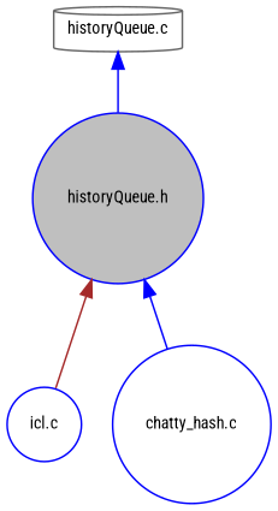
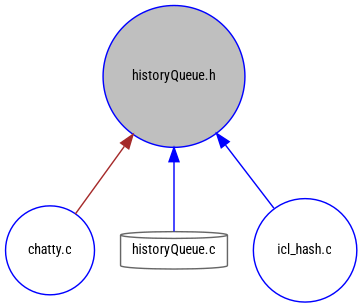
  digraph {
    fontname="Roboto Condensed"
    node [color=blue fillcolor=white fontname="Roboto Condensed" fontsize=10 shape=circle style=filled]
    edge [color=blue dir=back fontname="Roboto Condensed" fontsize=10 labelfontname=Helvetica labelfontsize=10 style=solid]
    n1 [fillcolor=grey75 fontcolor=black height=0.2 label="historyQueue.h" width=0.4]
-   n2 [height=0.2 label="icl.c" width=0.4]
+   n2 [height=0.2 label="chatty.c" width=0.4]
    n3 [color=gray40 height=0.2 label="historyQueue.c" shape=cylinder width=0.4]
-   n4 [height=0.2 label="chatty_hash.c" width=0.4]
+   n4 [height=0.2 label="icl_hash.c" width=0.4]
    n1 -> n2 [color=brown]
-   n3 -> n1
+   n1 -> n3
    n1 -> n4
  }
